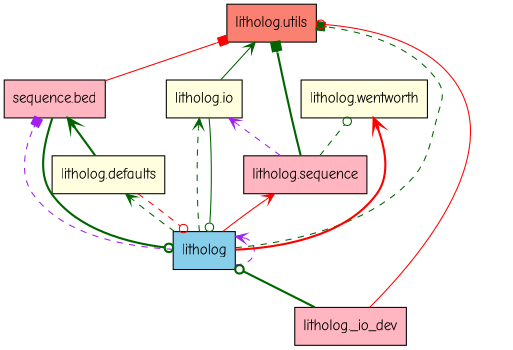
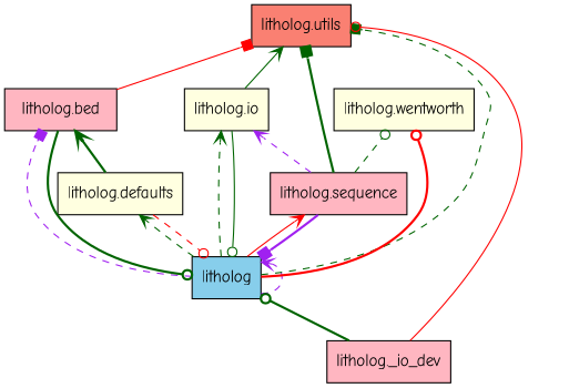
  digraph {
    fontname="Comic Neue"
    rankdir=BT
    node [fillcolor=lightpink fontname="Comic Neue" shape=box style=filled]
    edge [arrowhead=vee arrowtail=none color=darkgreen fontname="Comic Neue" style=dashed]
    n1 [fillcolor=skyblue label=litholog]
-   n2 [label="sequence.bed"]
+   n2 [label="litholog.bed"]
    n3 [fillcolor=lightyellow label="litholog.defaults"]
    n4 [fillcolor=lightyellow label="litholog.io"]
    n5 [label="litholog.sequence"]
    n6 [fillcolor=salmon label="litholog.utils"]
    n7 [fillcolor=lightyellow label="litholog.wentworth"]
    n8 [label="litholog._io_dev"]
    n1 -> n1 [color=purple]
    n1 -> n2 [arrowhead=box color=purple]
    n1 -> n3
    n1 -> n4
    n1 -> n5 [color=red style=solid]
    n1 -> n6 [arrowhead=box]
-   n1 -> n7 [color=red style=bold]
+   n1 -> n7 [arrowhead=odot color=red style=bold]
    n2 -> n1 [arrowhead=odot style=bold]
    n2 -> n6 [arrowhead=box color=red style=solid]
    n3 -> n1 [arrowhead=odot color=red]
    n3 -> n2 [style=bold]
    n4 -> n1 [arrowhead=odot style=solid]
    n4 -> n6 [style=solid]
+   n5 -> n1 [arrowhead=box color=purple style=bold]
    n5 -> n4 [color=purple]
    n5 -> n6 [arrowhead=box style=bold]
    n5 -> n7 [arrowhead=odot]
    n8 -> n1 [arrowhead=odot style=bold]
    n8 -> n6 [arrowhead=odot color=red style=solid]
  }
